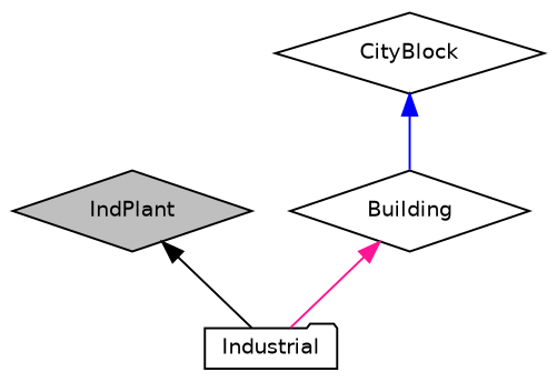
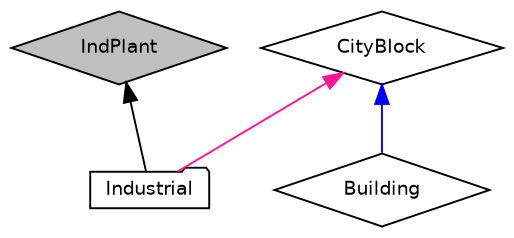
  digraph {
    node [color=black fillcolor=white fontname=Helvetica fontsize=10 shape=diamond style=filled]
    edge [dir=back fontname=Helvetica fontsize=10 labelfontname=Helvetica labelfontsize=10 style=solid]
    n1 [fillcolor=grey75 fontcolor=black height=0.2 label=IndPlant width=0.4]
    n2 [height=0.2 label=Industrial shape=folder width=0.4]
    n3 [height=0.2 label=Building width=0.4]
    n4 [height=0.2 label=CityBlock width=0.4]
    n1 -> n2 [color=black]
-   n3 -> n2 [color=deeppink]
+   n4 -> n2 [color=deeppink]
    n4 -> n3 [color=blue]
  }
